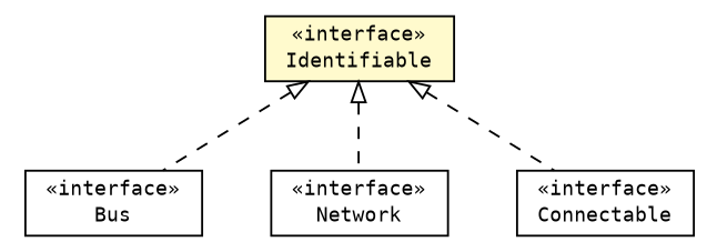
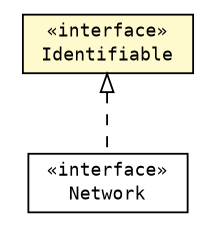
  digraph {
    fontname="DejaVu Sans Mono"
    nodesep=0.25
    ranksep=0.5
    node [fontcolor=black fontname="DejaVu Sans Mono" fontsize=10.0 shape=plaintext]
    edge [arrowtail=empty dir=back fontname="DejaVu Sans Mono" fontsize=10 headport=p labelfontname=Helvetica labelfontsize=10 style=dashed tailport=p]
-   n1 [label=<<table title="eu.itesla_project.iidm.network.Bus" border="0" cellborder="1" cellspacing="0" cellpadding="2" port="p" href="./Bus.html"> 		<tr><td><table border="0" cellspacing="0" cellpadding="1"> <tr><td align="center" balign="center"> &#171;interface&#187; </td></tr> <tr><td align="center" balign="center"> Bus </td></tr> 		</table></td></tr> 		</table>>]
    n2 [label=<<table title="eu.itesla_project.iidm.network.Network" border="0" cellborder="1" cellspacing="0" cellpadding="2" port="p" href="./Network.html"> 		<tr><td><table border="0" cellspacing="0" cellpadding="1"> <tr><td align="center" balign="center"> &#171;interface&#187; </td></tr> <tr><td align="center" balign="center"> Network </td></tr> 		</table></td></tr> 		</table>>]
    n3 [label=<<table title="eu.itesla_project.iidm.network.Identifiable" border="0" cellborder="1" cellspacing="0" cellpadding="2" port="p" bgcolor="lemonChiffon" href="./Identifiable.html"> 		<tr><td><table border="0" cellspacing="0" cellpadding="1"> <tr><td align="center" balign="center"> &#171;interface&#187; </td></tr> <tr><td align="center" balign="center"> Identifiable </td></tr> 		</table></td></tr> 		</table>>]
-   n4 [label=<<table title="eu.itesla_project.iidm.network.Connectable" border="0" cellborder="1" cellspacing="0" cellpadding="2" port="p" href="./Connectable.html"> 		<tr><td><table border="0" cellspacing="0" cellpadding="1"> <tr><td align="center" balign="center"> &#171;interface&#187; </td></tr> <tr><td align="center" balign="center"> Connectable </td></tr> 		</table></td></tr> 		</table>>]
-   n3 -> n1
    n3 -> n2
-   n3 -> n4
  }
